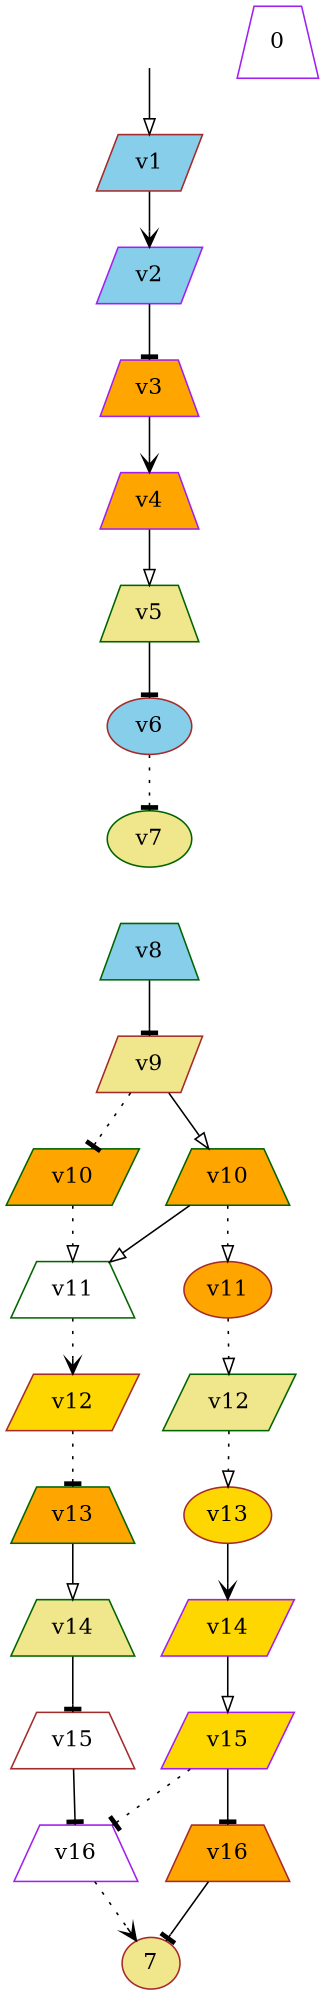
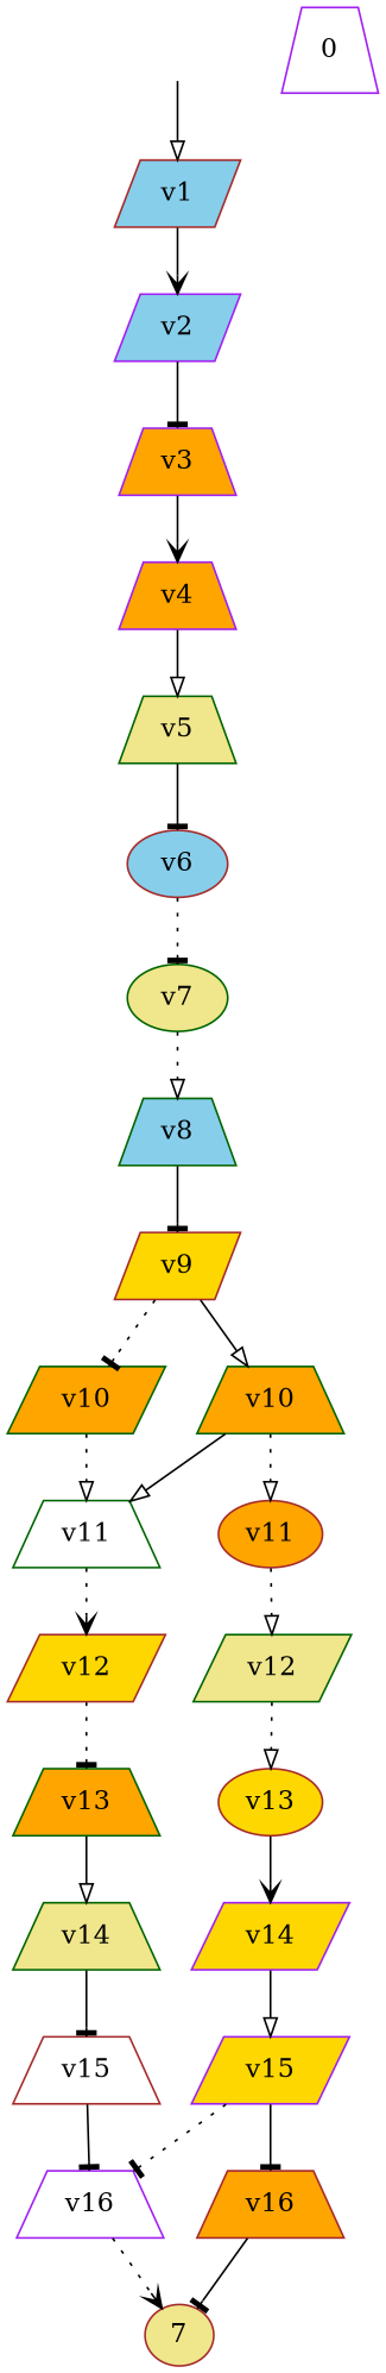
  digraph {
    node [style=filled color=brown fillcolor=orange shape=trapezium]
    edge [arrowhead=onormal style=filled]
    init__ [height=0 style=invis width=0 color="" fillcolor="" shape=""]
    n2 [fillcolor=skyblue label=v1 shape=parallelogram]
    n3 [color=purple fillcolor=skyblue label=v2 shape=parallelogram]
    n4 [color=purple label=v3]
    n5 [color=purple label=v4]
    n6 [color=darkgreen fillcolor=khaki label=v5]
    n7 [fillcolor=skyblue label=v6 shape=ellipse]
    n8 [color=darkgreen fillcolor=khaki label=v7 shape=ellipse]
    n9 [color=darkgreen fillcolor=skyblue label=v8]
-   n10 [fillcolor=khaki label=v9 shape=parallelogram]
+   n10 [fillcolor=gold label=v9 shape=parallelogram]
    n11 [color=darkgreen label=v10 shape=parallelogram]
    n12 [color=darkgreen label=v10]
    n13 [color=darkgreen fillcolor=white label=v11]
    n14 [label=v11 shape=ellipse]
    n15 [fillcolor=gold label=v12 shape=parallelogram]
    n16 [color=darkgreen fillcolor=khaki label=v12 shape=parallelogram]
    n17 [fillcolor=gold label=v13 shape=ellipse]
    n18 [color=darkgreen label=v13]
    n19 [color=darkgreen fillcolor=khaki label=v14]
    n20 [fillcolor=white label=v15]
    n21 [color=purple fillcolor=white label=v16]
    n22 [fillcolor=khaki height=0.3 label=7 shape=ellipse width=0.3]
    n23 [color=purple fillcolor=gold label=v14 shape=parallelogram]
    n24 [color=purple fillcolor=gold label=v15 shape=parallelogram]
    n25 [label=v16]
    n26 [color=purple fillcolor=white height=0.3 label=0 width=0.3]
    init__ -> n2 [style=""]
    n2 -> n3 [arrowhead=vee]
    n3 -> n4 [arrowhead=tee]
    n4 -> n5 [arrowhead=vee]
    n5 -> n6
    n6 -> n7 [arrowhead=tee]
    n7 -> n8 [arrowhead=tee style=dotted]
+   n8 -> n9 [style=dotted]
    n9 -> n10 [arrowhead=tee]
    n10 -> n11 [arrowhead=tee style=dotted]
    n10 -> n12
    n11 -> n13 [style=dotted]
    n12 -> n13
    n12 -> n14 [style=dotted]
    n13 -> n15 [arrowhead=vee style=dotted]
    n14 -> n16 [style=dotted]
    n15 -> n18 [arrowhead=tee style=dotted]
    n16 -> n17 [style=dotted]
    n17 -> n23 [arrowhead=vee]
    n18 -> n19
    n19 -> n20 [arrowhead=tee]
    n20 -> n21 [arrowhead=tee]
    n21 -> n22 [arrowhead=vee style=dotted]
    n23 -> n24
    n24 -> n21 [arrowhead=tee style=dotted]
    n24 -> n25 [arrowhead=tee]
    n25 -> n22 [arrowhead=tee]
  }
